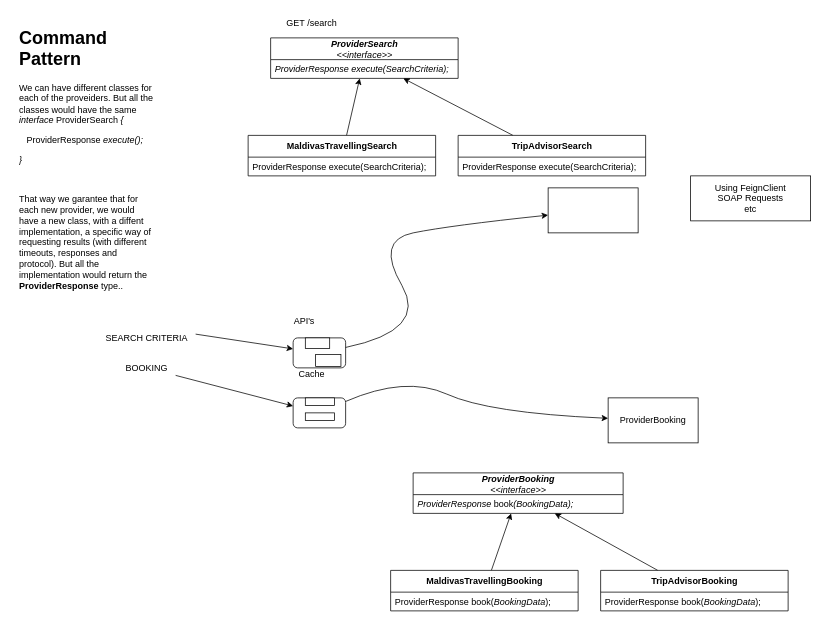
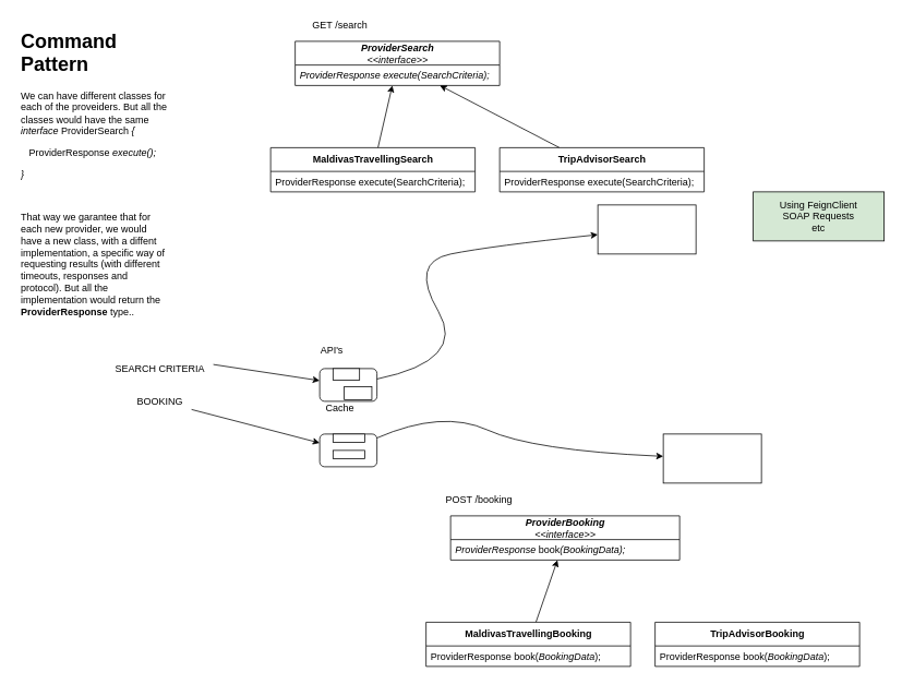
  <mxCell id="0" />
  <mxCell id="1" parent="0" />
  <mxCell id="2" value="" style="rounded=1;whiteSpace=wrap;html=1;" vertex="1" parent="1"><mxGeometry x="390" y="530" width="70" height="40" as="geometry" /></mxCell>
  <mxCell id="3" value="SEARCH CRITERIA" style="text;html=1;strokeColor=none;fillColor=none;align=center;verticalAlign=middle;whiteSpace=wrap;rounded=0;" vertex="1" parent="1"><mxGeometry x="130" y="440" width="130" height="20" as="geometry" /></mxCell>
  <mxCell id="4" value="" style="endArrow=classic;html=1;exitX=1;exitY=0.25;exitDx=0;exitDy=0;" edge="1" parent="1" source="3" target="5"><mxGeometry width="50" height="50" relative="1" as="geometry"><mxPoint x="690" y="620" as="sourcePoint" /><mxPoint x="340" y="470.263" as="targetPoint" /></mxGeometry></mxCell>
  <mxCell id="5" value="" style="rounded=1;whiteSpace=wrap;html=1;" vertex="1" parent="1"><mxGeometry x="390" y="450" width="70" height="40" as="geometry" /></mxCell>
  <mxCell id="6" value="&lt;h1&gt;Command Pattern&lt;/h1&gt;&lt;p&gt;We can have different classes for each of the proveiders. But all the classes would have the same &lt;i&gt;interface &lt;/i&gt;ProviderSearch &lt;i&gt;{&lt;/i&gt;&lt;/p&gt;&lt;p&gt;&lt;i&gt;&amp;nbsp; &amp;nbsp;&lt;/i&gt;ProviderResponse &lt;i&gt;execute();&lt;/i&gt;&lt;/p&gt;&lt;p&gt;&lt;i&gt;}&lt;/i&gt;&lt;/p&gt;&lt;p&gt;&lt;i&gt;&lt;br&gt;&lt;/i&gt;&lt;/p&gt;&lt;p&gt;That way we garantee that for each new provider, we would have a new class, with a diffent implementation, a specific way of requesting results (with different timeouts, responses and protocol). But all the implementation would return the &lt;b&gt;ProviderResponse &lt;/b&gt;type..&lt;/p&gt;" style="text;html=1;strokeColor=none;fillColor=none;spacing=5;spacingTop=-20;whiteSpace=wrap;overflow=hidden;rounded=0;" vertex="1" parent="1"><mxGeometry x="20" y="30" width="190" height="366" as="geometry" /></mxCell>
  <mxCell id="7" value="&lt;i&gt;ProviderSearch&lt;br&gt;&lt;span style=&quot;font-weight: normal&quot;&gt;&amp;lt;&amp;lt;interface&amp;gt;&amp;gt;&lt;/span&gt;&lt;/i&gt;" style="swimlane;fontStyle=1;align=center;verticalAlign=middle;childLayout=stackLayout;horizontal=1;startSize=29;horizontalStack=0;resizeParent=1;resizeParentMax=0;resizeLast=0;collapsible=0;marginBottom=0;html=1;" vertex="1" parent="1"><mxGeometry x="360" y="50" width="250" height="54" as="geometry" /></mxCell>
  <mxCell id="8" value="&lt;span&gt;ProviderResponse&amp;nbsp;&lt;/span&gt;&lt;span&gt;execute(SearchCriteria);&lt;/span&gt;" style="text;html=1;strokeColor=none;fillColor=none;align=left;verticalAlign=middle;spacingLeft=4;spacingRight=4;overflow=hidden;rotatable=0;points=[[0,0.5],[1,0.5]];portConstraint=eastwest;fontStyle=2" vertex="1" parent="7"><mxGeometry y="29" width="250" height="25" as="geometry" /></mxCell>
  <mxCell id="9" style="rounded=0;orthogonalLoop=1;jettySize=auto;html=1;" edge="1" parent="1" source="10" target="7"><mxGeometry relative="1" as="geometry" /></mxCell>
  <mxCell id="10" value="MaldivasTravellingSearch" style="swimlane;fontStyle=1;align=center;verticalAlign=middle;childLayout=stackLayout;horizontal=1;startSize=29;horizontalStack=0;resizeParent=1;resizeParentMax=0;resizeLast=0;collapsible=0;marginBottom=0;html=1;" vertex="1" parent="1"><mxGeometry x="330" y="180" width="250" height="54" as="geometry" /></mxCell>
  <mxCell id="11" value="&lt;span style=&quot;font-style: normal&quot;&gt;&lt;span&gt;ProviderResponse&amp;nbsp;&lt;/span&gt;&lt;span&gt;execute(&lt;/span&gt;&lt;/span&gt;&lt;span style=&quot;font-style: normal&quot;&gt;SearchCriteria&lt;/span&gt;&lt;span style=&quot;font-style: normal&quot;&gt;&lt;span&gt;);&lt;/span&gt;&lt;/span&gt;" style="text;html=1;strokeColor=none;fillColor=none;align=left;verticalAlign=middle;spacingLeft=4;spacingRight=4;overflow=hidden;rotatable=0;points=[[0,0.5],[1,0.5]];portConstraint=eastwest;fontStyle=2" vertex="1" parent="10"><mxGeometry y="29" width="250" height="25" as="geometry" /></mxCell>
  <mxCell id="12" style="edgeStyle=none;rounded=0;orthogonalLoop=1;jettySize=auto;html=1;" edge="1" parent="1" source="13" target="7"><mxGeometry relative="1" as="geometry" /></mxCell>
  <mxCell id="13" value="TripAdvisorSearch" style="swimlane;fontStyle=1;align=center;verticalAlign=middle;childLayout=stackLayout;horizontal=1;startSize=29;horizontalStack=0;resizeParent=1;resizeParentMax=0;resizeLast=0;collapsible=0;marginBottom=0;html=1;" vertex="1" parent="1"><mxGeometry x="610" y="180" width="250" height="54" as="geometry" /></mxCell>
  <mxCell id="14" value="&lt;span style=&quot;font-style: normal&quot;&gt;&lt;span&gt;ProviderResponse&amp;nbsp;&lt;/span&gt;&lt;span&gt;execute(&lt;/span&gt;&lt;/span&gt;&lt;span style=&quot;font-style: normal&quot;&gt;SearchCriteria&lt;/span&gt;&lt;span style=&quot;font-style: normal&quot;&gt;&lt;span&gt;);&lt;/span&gt;&lt;/span&gt;" style="text;html=1;strokeColor=none;fillColor=none;align=left;verticalAlign=middle;spacingLeft=4;spacingRight=4;overflow=hidden;rotatable=0;points=[[0,0.5],[1,0.5]];portConstraint=eastwest;fontStyle=2" vertex="1" parent="13"><mxGeometry y="29" width="250" height="25" as="geometry" /></mxCell>
  <mxCell id="15" value="GET /search" style="text;html=1;strokeColor=none;fillColor=none;align=center;verticalAlign=middle;whiteSpace=wrap;rounded=0;" vertex="1" parent="1"><mxGeometry x="360" y="20" width="110" height="20" as="geometry" /></mxCell>
+ <mxCell id="16" value="POST /booking" style="text;html=1;strokeColor=none;fillColor=none;align=center;verticalAlign=middle;whiteSpace=wrap;rounded=0;" vertex="1" parent="1"><mxGeometry x="520" y="600" width="130" height="20" as="geometry" /></mxCell>
  <mxCell id="17" value="&lt;i&gt;ProviderBooking&lt;br&gt;&lt;span style=&quot;font-weight: normal&quot;&gt;&amp;lt;&amp;lt;interface&amp;gt;&amp;gt;&lt;/span&gt;&lt;/i&gt;" style="swimlane;fontStyle=1;align=center;verticalAlign=middle;childLayout=stackLayout;horizontal=1;startSize=29;horizontalStack=0;resizeParent=1;resizeParentMax=0;resizeLast=0;collapsible=0;marginBottom=0;html=1;" vertex="1" parent="1"><mxGeometry x="550" y="630" width="280" height="54" as="geometry" /></mxCell>
  <mxCell id="18" value="ProviderResponse&amp;nbsp;&lt;span style=&quot;font-style: normal&quot;&gt;book&lt;/span&gt;(BookingData);" style="text;html=1;strokeColor=none;fillColor=none;align=left;verticalAlign=middle;spacingLeft=4;spacingRight=4;overflow=hidden;rotatable=0;points=[[0,0.5],[1,0.5]];portConstraint=eastwest;fontStyle=2" vertex="1" parent="17"><mxGeometry y="29" width="280" height="25" as="geometry" /></mxCell>
  <mxCell id="19" style="edgeStyle=none;rounded=0;orthogonalLoop=1;jettySize=auto;html=1;" edge="1" parent="1" source="20" target="17"><mxGeometry relative="1" as="geometry" /></mxCell>
  <mxCell id="20" value="MaldivasTravellingBooking" style="swimlane;fontStyle=1;align=center;verticalAlign=middle;childLayout=stackLayout;horizontal=1;startSize=29;horizontalStack=0;resizeParent=1;resizeParentMax=0;resizeLast=0;collapsible=0;marginBottom=0;html=1;" vertex="1" parent="1"><mxGeometry x="520" y="760" width="250" height="54" as="geometry" /></mxCell>
  <mxCell id="21" value="&lt;span style=&quot;font-style: normal&quot;&gt;&lt;span&gt;ProviderResponse&amp;nbsp;&lt;/span&gt;&lt;/span&gt;&lt;span style=&quot;font-style: normal&quot;&gt;book&lt;/span&gt;&lt;span style=&quot;font-style: normal&quot;&gt;&lt;span&gt;(&lt;/span&gt;&lt;/span&gt;BookingData&lt;span style=&quot;font-style: normal&quot;&gt;&lt;span&gt;);&lt;/span&gt;&lt;/span&gt;" style="text;html=1;strokeColor=none;fillColor=none;align=left;verticalAlign=middle;spacingLeft=4;spacingRight=4;overflow=hidden;rotatable=0;points=[[0,0.5],[1,0.5]];portConstraint=eastwest;fontStyle=2" vertex="1" parent="20"><mxGeometry y="29" width="250" height="25" as="geometry" /></mxCell>
- <mxCell id="22" style="edgeStyle=none;rounded=0;orthogonalLoop=1;jettySize=auto;html=1;" edge="1" parent="1" source="23" target="17"><mxGeometry relative="1" as="geometry" /></mxCell>
  <mxCell id="23" value="TripAdvisorBooking" style="swimlane;fontStyle=1;align=center;verticalAlign=middle;childLayout=stackLayout;horizontal=1;startSize=29;horizontalStack=0;resizeParent=1;resizeParentMax=0;resizeLast=0;collapsible=0;marginBottom=0;html=1;" vertex="1" parent="1"><mxGeometry x="800" y="760" width="250" height="54" as="geometry" /></mxCell>
  <mxCell id="24" value="&lt;span style=&quot;font-style: normal&quot;&gt;&lt;span&gt;ProviderResponse&amp;nbsp;&lt;/span&gt;&lt;/span&gt;&lt;span style=&quot;font-style: normal&quot;&gt;book&lt;/span&gt;&lt;span style=&quot;font-style: normal&quot;&gt;&lt;span&gt;(&lt;/span&gt;&lt;/span&gt;BookingData&lt;span style=&quot;font-style: normal&quot;&gt;&lt;span&gt;);&lt;/span&gt;&lt;/span&gt;" style="text;html=1;strokeColor=none;fillColor=none;align=left;verticalAlign=middle;spacingLeft=4;spacingRight=4;overflow=hidden;rotatable=0;points=[[0,0.5],[1,0.5]];portConstraint=eastwest;fontStyle=2" vertex="1" parent="23"><mxGeometry y="29" width="250" height="25" as="geometry" /></mxCell>
  <mxCell id="25" value="" style="rounded=0;whiteSpace=wrap;html=1;" vertex="1" parent="1"><mxGeometry x="730" y="250" width="120" height="60" as="geometry" /></mxCell>
  <mxCell id="26" value="" style="curved=1;endArrow=classic;html=1;" edge="1" parent="1" source="5" target="25"><mxGeometry width="50" height="50" relative="1" as="geometry"><mxPoint x="520" y="470" as="sourcePoint" /><mxPoint x="640" y="550" as="targetPoint" /><Array as="points"><mxPoint x="570" y="440" /><mxPoint x="500" y="320" /><mxPoint x="600" y="300" /></Array></mxGeometry></mxCell>
  <mxCell id="27" value="" style="rounded=0;whiteSpace=wrap;html=1;" vertex="1" parent="1"><mxGeometry x="810" y="530" width="120" height="60" as="geometry" /></mxCell>
  <mxCell id="28" value="" style="curved=1;endArrow=classic;html=1;" edge="1" parent="1" source="2" target="27"><mxGeometry width="50" height="50" relative="1" as="geometry"><mxPoint x="590" y="600" as="sourcePoint" /><mxPoint x="810" y="560" as="targetPoint" /><Array as="points"><mxPoint x="540" y="500" /><mxPoint x="650" y="550" /></Array></mxGeometry></mxCell>
- <mxCell id="29" value="ProviderBooking" style="text;html=1;strokeColor=none;fillColor=none;align=center;verticalAlign=middle;whiteSpace=wrap;rounded=0;" vertex="1" parent="1"><mxGeometry x="830" y="550" width="80" height="20" as="geometry" /></mxCell>
- <mxCell id="30" value="Using FeignClient&lt;br&gt;SOAP Requests&lt;br&gt;etc" style="rounded=0;whiteSpace=wrap;html=1;" vertex="1" parent="1"><mxGeometry x="920" y="234" width="160" height="60" as="geometry" /></mxCell>
+ <mxCell id="30" value="Using FeignClient&lt;br&gt;SOAP Requests&lt;br&gt;etc" style="rounded=0;whiteSpace=wrap;html=1;fillColor=#d5e8d4;" vertex="1" parent="1"><mxGeometry x="920" y="234" width="160" height="60" as="geometry" /></mxCell>
  <mxCell id="31" style="edgeStyle=none;rounded=0;orthogonalLoop=1;jettySize=auto;html=1;" edge="1" parent="1" source="32" target="2"><mxGeometry relative="1" as="geometry"><mxPoint x="320" y="520" as="targetPoint" /></mxGeometry></mxCell>
  <mxCell id="32" value="BOOKING" style="text;html=1;strokeColor=none;fillColor=none;align=center;verticalAlign=middle;whiteSpace=wrap;rounded=0;" vertex="1" parent="1"><mxGeometry x="130" y="480" width="130" height="20" as="geometry" /></mxCell>
  <mxCell id="33" value="" style="rounded=0;whiteSpace=wrap;html=1;" vertex="1" parent="1"><mxGeometry x="406.25" y="450" width="32.5" height="14" as="geometry" /></mxCell>
  <mxCell id="34" value="" style="rounded=0;whiteSpace=wrap;html=1;" vertex="1" parent="1"><mxGeometry x="406.25" y="530" width="38.75" height="10" as="geometry" /></mxCell>
  <mxCell id="35" value="" style="rounded=0;whiteSpace=wrap;html=1;" vertex="1" parent="1"><mxGeometry x="420" y="472" width="33.75" height="16" as="geometry" /></mxCell>
  <mxCell id="36" value="Cache" style="text;html=1;strokeColor=none;fillColor=none;align=center;verticalAlign=middle;whiteSpace=wrap;rounded=0;" vertex="1" parent="1"><mxGeometry x="395" y="488" width="40" height="20" as="geometry" /></mxCell>
  <mxCell id="37" value="API's" style="text;html=1;strokeColor=none;fillColor=none;align=center;verticalAlign=middle;whiteSpace=wrap;rounded=0;" vertex="1" parent="1"><mxGeometry x="380" y="416" width="50" height="24" as="geometry" /></mxCell>
  <mxCell id="38" value="" style="rounded=0;whiteSpace=wrap;html=1;" vertex="1" parent="1"><mxGeometry x="406.25" y="550" width="38.75" height="10" as="geometry" /></mxCell>
